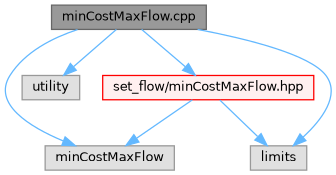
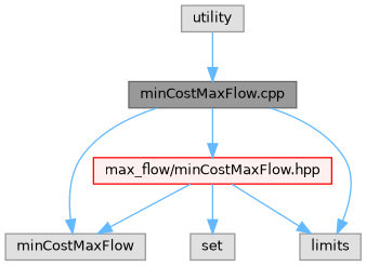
  digraph {
    node [color=grey60 fillcolor="#E0E0E0" fontname=Helvetica fontsize=10 shape=box style=filled]
    edge [color=steelblue1 fontname=Helvetica fontsize=10 labelfontname=Helvetica labelfontsize=10 style=solid]
    n1 [color=gray40 fillcolor=grey60 fontcolor=black height=0.2 label="minCostMaxFlow.cpp" width=0.4]
-   n2 [color=red fillcolor="#FFF0F0" height=0.2 label="set_flow/minCostMaxFlow.hpp" width=0.4]
+   n2 [color=red fillcolor="#FFF0F0" height=0.2 label="max_flow/minCostMaxFlow.hpp" width=0.4]
    n3 [height=0.2 label=utility width=0.4]
    n4 [height=0.2 label=minCostMaxFlow width=0.4]
    n5 [height=0.2 label=limits width=0.4]
+   n6 [height=0.2 label=set width=0.4]
    n1 -> n2
-   n1 -> n3
+   n3 -> n1
    n1 -> n4
    n1 -> n5
    n2 -> n4
    n2 -> n5
+   n2 -> n6
  }
